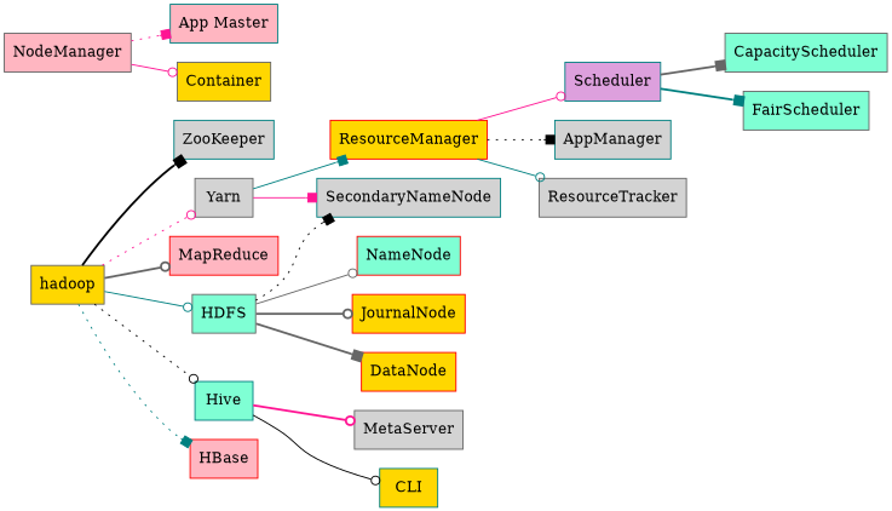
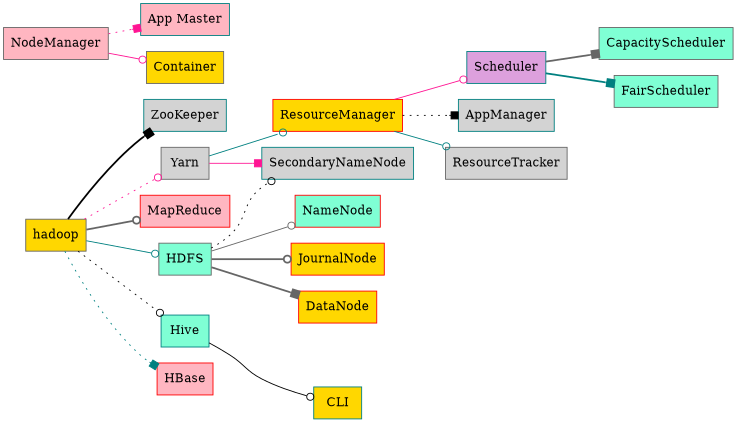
  digraph {
    fontname="DejaVu Serif"
    rankdir=LR
    node [color=gray40 fillcolor=lightgrey fontname="DejaVu Serif" shape=rectangle style=filled]
    edge [arrowhead=odot color=deeppink fontname="DejaVu Serif" style=solid]
    ZooKeeper [color=teal]
    hadoop [fillcolor=gold]
    Yarn
    MapReduce [color=red fillcolor=lightpink]
    HDFS [fillcolor=aquamarine]
    Hive [color=teal fillcolor=aquamarine]
    HBase [color=red fillcolor=lightpink]
    ResourceManager [color=red fillcolor=gold]
    SecondaryNameNode [color=teal]
    NameNode [color=red fillcolor=aquamarine]
    JournalNode [color=red fillcolor=gold]
    DataNode [color=red fillcolor=gold]
-   MetaServer
    CLI [color=teal fillcolor=gold]
    Scheduler [color=teal fillcolor=plum]
    AppManager [color=teal]
    ResourceTracker
    NodeManager [fillcolor=lightpink]
    "App Master" [color=teal fillcolor=lightpink]
    Container [fillcolor=gold]
    CapacityScheduler [fillcolor=aquamarine]
    FairScheduler [fillcolor=aquamarine]
    hadoop -> ZooKeeper [arrowhead=box color=black style=bold]
    hadoop -> Yarn [style=dotted]
    hadoop -> MapReduce [color=gray40 style=bold]
    hadoop -> HDFS [color=teal]
    hadoop -> Hive [color=black style=dotted]
    hadoop -> HBase [arrowhead=box color=teal style=dotted]
-   Yarn -> ResourceManager [arrowhead=box color=teal]
+   Yarn -> ResourceManager [color=teal]
    Yarn -> SecondaryNameNode [arrowhead=box]
-   HDFS -> SecondaryNameNode [arrowhead=box color=black style=dotted]
+   HDFS -> SecondaryNameNode [color=black style=dotted]
    HDFS -> NameNode [color=gray40]
    HDFS -> JournalNode [color=gray40 style=bold]
    HDFS -> DataNode [arrowhead=box color=gray40 style=bold]
-   Hive -> MetaServer [style=bold]
    Hive -> CLI [color=black]
    ResourceManager -> Scheduler
    ResourceManager -> AppManager [arrowhead=box color=black style=dotted]
    ResourceManager -> ResourceTracker [color=teal]
    Scheduler -> CapacityScheduler [arrowhead=box color=gray40 style=bold]
    Scheduler -> FairScheduler [arrowhead=box color=teal style=bold]
    NodeManager -> "App Master" [arrowhead=box style=dotted]
    NodeManager -> Container
  }
